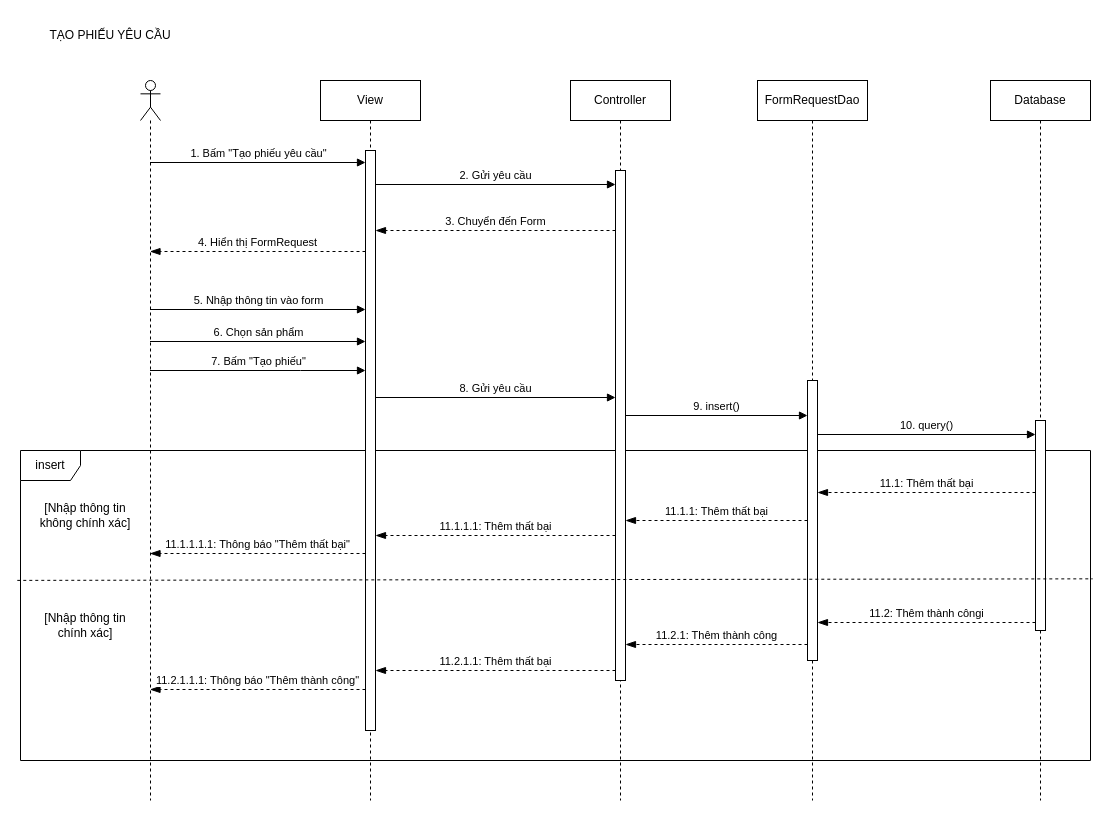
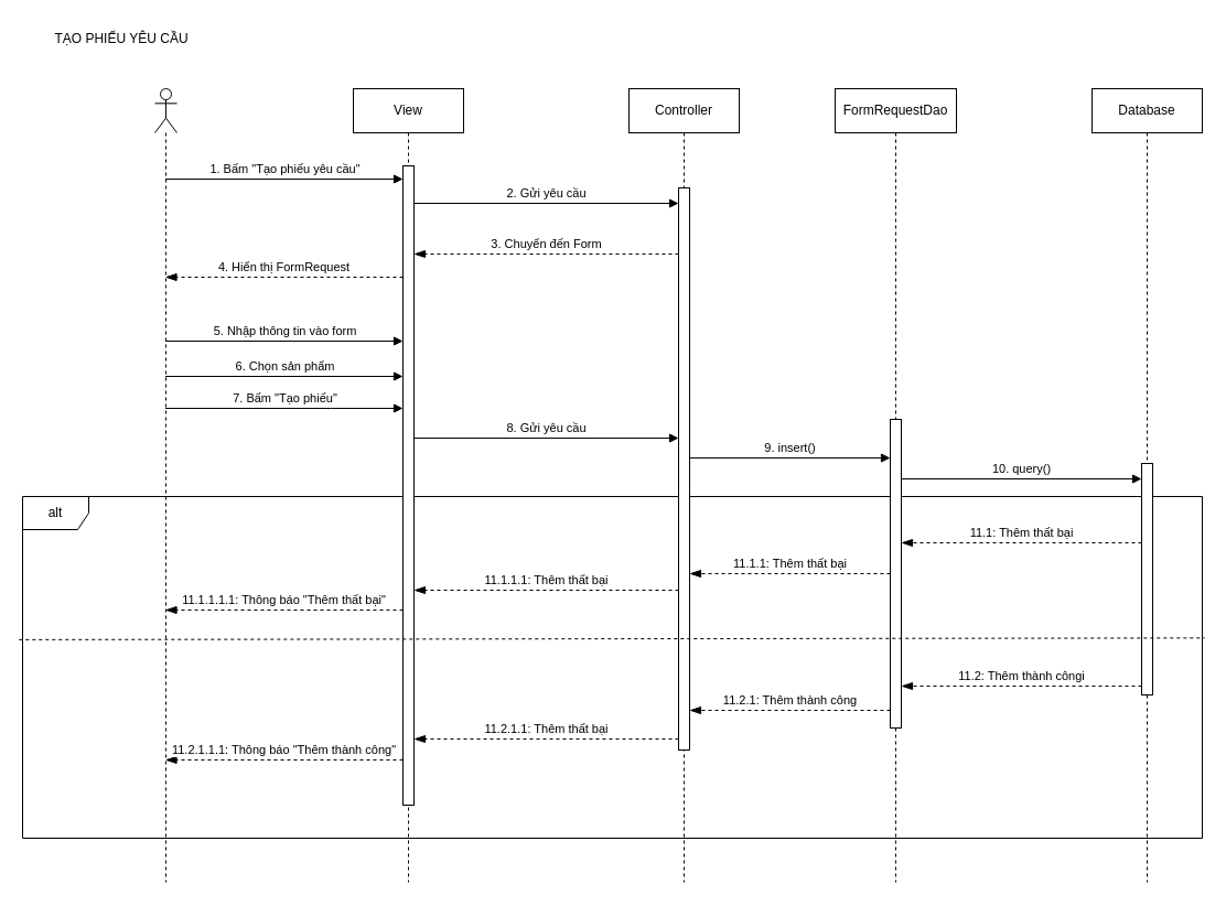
  <mxCell id="0" />
  <mxCell id="1" parent="0" />
- <mxCell id="2" value="insert" style="shape=umlFrame;whiteSpace=wrap;html=1;" vertex="1" parent="1"><mxGeometry x="20" y="450" width="1070" height="310" as="geometry" /></mxCell>
+ <mxCell id="2" value="alt" style="shape=umlFrame;whiteSpace=wrap;html=1;" vertex="1" parent="1"><mxGeometry x="20" y="450" width="1070" height="310" as="geometry" /></mxCell>
  <mxCell id="3" value="TẠO PHIẾU YÊU CẦU" style="text;html=1;strokeColor=none;fillColor=none;align=center;verticalAlign=middle;whiteSpace=wrap;rounded=0;" vertex="1" parent="1"><mxGeometry x="35" y="20" width="150" height="30" as="geometry" /></mxCell>
  <mxCell id="4" value="" style="shape=umlLifeline;participant=umlActor;perimeter=lifelinePerimeter;whiteSpace=wrap;html=1;container=1;collapsible=0;recursiveResize=0;verticalAlign=top;spacingTop=36;outlineConnect=0;" vertex="1" parent="1"><mxGeometry x="140" y="80" width="20" height="720" as="geometry" /></mxCell>
  <mxCell id="5" value="View" style="shape=umlLifeline;perimeter=lifelinePerimeter;whiteSpace=wrap;html=1;container=1;collapsible=0;recursiveResize=0;outlineConnect=0;" vertex="1" parent="1"><mxGeometry x="320" y="80" width="100" height="720" as="geometry" /></mxCell>
  <mxCell id="6" value="" style="html=1;points=[];perimeter=orthogonalPerimeter;" vertex="1" parent="5"><mxGeometry x="45" y="70" width="10" height="580" as="geometry" /></mxCell>
  <mxCell id="7" value="Controller" style="shape=umlLifeline;perimeter=lifelinePerimeter;whiteSpace=wrap;html=1;container=1;collapsible=0;recursiveResize=0;outlineConnect=0;" vertex="1" parent="1"><mxGeometry x="570" y="80" width="100" height="720" as="geometry" /></mxCell>
  <mxCell id="8" value="" style="html=1;points=[];perimeter=orthogonalPerimeter;" vertex="1" parent="7"><mxGeometry x="45" y="90" width="10" height="510" as="geometry" /></mxCell>
  <mxCell id="9" value="FormRequestDao" style="shape=umlLifeline;perimeter=lifelinePerimeter;whiteSpace=wrap;html=1;container=1;collapsible=0;recursiveResize=0;outlineConnect=0;" vertex="1" parent="1"><mxGeometry x="757" y="80" width="110" height="720" as="geometry" /></mxCell>
  <mxCell id="10" value="" style="html=1;points=[];perimeter=orthogonalPerimeter;" vertex="1" parent="9"><mxGeometry x="50" y="300" width="10" height="280" as="geometry" /></mxCell>
  <mxCell id="11" value="Database" style="shape=umlLifeline;perimeter=lifelinePerimeter;whiteSpace=wrap;html=1;container=1;collapsible=0;recursiveResize=0;outlineConnect=0;" vertex="1" parent="1"><mxGeometry x="990" y="80" width="100" height="720" as="geometry" /></mxCell>
  <mxCell id="12" value="" style="html=1;points=[];perimeter=orthogonalPerimeter;" vertex="1" parent="11"><mxGeometry x="45" y="340" width="10" height="210" as="geometry" /></mxCell>
  <mxCell id="13" value="1. Bấm &quot;Tạo phiếu yêu cầu&quot;" style="html=1;verticalAlign=bottom;endArrow=block;rounded=0;" edge="1" parent="1" target="6"><mxGeometry width="80" relative="1" as="geometry"><mxPoint x="149.5" y="162" as="sourcePoint" /><mxPoint x="369.5" y="162" as="targetPoint" /></mxGeometry></mxCell>
  <mxCell id="14" value="2. Gửi yêu cầu" style="html=1;verticalAlign=bottom;endArrow=block;rounded=0;" edge="1" parent="1"><mxGeometry width="80" relative="1" as="geometry"><mxPoint x="375" y="184" as="sourcePoint" /><mxPoint x="615" y="184" as="targetPoint" /></mxGeometry></mxCell>
  <mxCell id="15" value="3. Chuyển đến Form" style="html=1;verticalAlign=bottom;endArrow=blockThin;dashed=1;endSize=8;rounded=0;endFill=1;" edge="1" parent="1"><mxGeometry relative="1" as="geometry"><mxPoint x="615" y="230" as="sourcePoint" /><mxPoint x="375" y="230" as="targetPoint" /></mxGeometry></mxCell>
  <mxCell id="16" value="4. Hiển thị FormRequest" style="html=1;verticalAlign=bottom;endArrow=blockThin;dashed=1;endSize=8;rounded=0;endFill=1;" edge="1" parent="1" source="6"><mxGeometry relative="1" as="geometry"><mxPoint x="369.5" y="251" as="sourcePoint" /><mxPoint x="149.5" y="251" as="targetPoint" /></mxGeometry></mxCell>
  <mxCell id="17" value="5. Nhập thông tin vào form" style="html=1;verticalAlign=bottom;endArrow=block;rounded=0;" edge="1" parent="1" target="6"><mxGeometry width="80" relative="1" as="geometry"><mxPoint x="149.5" y="309" as="sourcePoint" /><mxPoint x="369.5" y="309" as="targetPoint" /></mxGeometry></mxCell>
  <mxCell id="18" value="6. Chọn sản phẩm" style="html=1;verticalAlign=bottom;endArrow=block;rounded=0;" edge="1" parent="1" target="6"><mxGeometry width="80" relative="1" as="geometry"><mxPoint x="149.5" y="341" as="sourcePoint" /><mxPoint x="369.5" y="341" as="targetPoint" /></mxGeometry></mxCell>
  <mxCell id="19" value="7. Bấm &quot;Tạo phiếu&quot;" style="html=1;verticalAlign=bottom;endArrow=block;rounded=0;" edge="1" parent="1" source="4" target="6"><mxGeometry width="80" relative="1" as="geometry"><mxPoint x="250" y="370" as="sourcePoint" /><mxPoint x="330" y="370" as="targetPoint" /><Array as="points"><mxPoint x="300" y="370" /></Array></mxGeometry></mxCell>
  <mxCell id="20" value="8. Gửi yêu cầu" style="html=1;verticalAlign=bottom;endArrow=block;rounded=0;" edge="1" parent="1" target="8"><mxGeometry width="80" relative="1" as="geometry"><mxPoint x="375" y="397" as="sourcePoint" /><mxPoint x="619.5" y="397" as="targetPoint" /></mxGeometry></mxCell>
  <mxCell id="21" value="9. insert()" style="html=1;verticalAlign=bottom;endArrow=block;rounded=0;" edge="1" parent="1"><mxGeometry width="80" relative="1" as="geometry"><mxPoint x="625" y="415" as="sourcePoint" /><mxPoint x="807" y="415" as="targetPoint" /></mxGeometry></mxCell>
  <mxCell id="22" value="10. query()" style="html=1;verticalAlign=bottom;endArrow=block;rounded=0;" edge="1" parent="1"><mxGeometry width="80" relative="1" as="geometry"><mxPoint x="817" y="434" as="sourcePoint" /><mxPoint x="1035" y="434" as="targetPoint" /></mxGeometry></mxCell>
  <mxCell id="23" value="11.1: Thêm thất bại&lt;span style=&quot;color: rgba(0 , 0 , 0 , 0) ; font-family: monospace ; font-size: 0px ; background-color: rgb(248 , 249 , 250)&quot;&gt;%3CmxGraphModel%3E%3Croot%3E%3CmxCell%20id%3D%220%22%2F%3E%3CmxCell%20id%3D%221%22%20parent%3D%220%22%2F%3E%3CmxCell%20id%3D%222%22%20value%3D%22Chuy%E1%BB%83n%20%C4%91%E1%BA%BFn%20Form%22%20style%3D%22html%3D1%3BverticalAlign%3Dbottom%3BendArrow%3DblockThin%3Bdashed%3D1%3BendSize%3D8%3Brounded%3D0%3BendFill%3D1%3B%22%20edge%3D%221%22%20parent%3D%221%22%3E%3CmxGeometry%20relative%3D%221%22%20as%3D%22geometry%22%3E%3CmxPoint%20x%3D%22579.5%22%20y%3D%22227%22%20as%3D%22sourcePoint%22%2F%3E%3CmxPoint%20x%3D%22329.5%22%20y%3D%22227%22%20as%3D%22targetPoint%22%2F%3E%3C%2FmxGeometry%3E%3C%2FmxCell%3E%3C%2Froot%3E%3C%2FmxGraphModel%3E&lt;/span&gt;" style="html=1;verticalAlign=bottom;endArrow=blockThin;dashed=1;endSize=8;rounded=0;endFill=1;" edge="1" parent="1"><mxGeometry relative="1" as="geometry"><mxPoint x="1035" y="492" as="sourcePoint" /><mxPoint x="817" y="492" as="targetPoint" /></mxGeometry></mxCell>
  <mxCell id="24" value="11.1.1: Thêm thất bại&lt;span style=&quot;color: rgba(0 , 0 , 0 , 0) ; font-family: monospace ; font-size: 0px ; background-color: rgb(248 , 249 , 250)&quot;&gt;%3CmxGraphModel%3E%3Croot%3E%3CmxCell%20id%3D%220%22%2F%3E%3CmxCell%20id%3D%221%22%20parent%3D%220%22%2F%3E%3CmxCell%20id%3D%222%22%20value%3D%22Chuy%E1%BB%83n%20%C4%91%E1%BA%BFn%20Form%22%20style%3D%22html%3D1%3BverticalAlign%3Dbottom%3BendArrow%3DblockThin%3Bdashed%3D1%3BendSize%3D8%3Brounded%3D0%3BendFill%3D1%3B%22%20edge%3D%221%22%20parent%3D%221%22%3E%3CmxGeometry%20relative%3D%221%22%20as%3D%22geometry%22%3E%3CmxPoint%20x%3D%22579.5%22%20y%3D%22227%22%20as%3D%22sourcePoint%22%2F%3E%3CmxPoint%20x%3D%22329.5%22%20y%3D%22227%22%20as%3D%22targetPoint%22%2F%3E%3C%2FmxGeometry%3E%3C%2FmxCell%3E%3C%2Froot%3E%3C%2FmxGraphModel%3E&lt;/span&gt;" style="html=1;verticalAlign=bottom;endArrow=blockThin;dashed=1;endSize=8;rounded=0;endFill=1;" edge="1" parent="1" source="10" target="8"><mxGeometry relative="1" as="geometry"><mxPoint x="811.5" y="514" as="sourcePoint" /><mxPoint x="619.5" y="514" as="targetPoint" /></mxGeometry></mxCell>
  <mxCell id="25" value="11.1.1.1: Thêm thất bại&lt;span style=&quot;color: rgba(0 , 0 , 0 , 0) ; font-family: monospace ; font-size: 0px ; background-color: rgb(248 , 249 , 250)&quot;&gt;%3CmxGraphModel%3E%3Croot%3E%3CmxCell%20id%3D%220%22%2F%3E%3CmxCell%20id%3D%221%22%20parent%3D%220%22%2F%3E%3CmxCell%20id%3D%222%22%20value%3D%22Chuy%E1%BB%83n%20%C4%91%E1%BA%BFn%20Form%22%20style%3D%22html%3D1%3BverticalAlign%3Dbottom%3BendArrow%3DblockThin%3Bdashed%3D1%3BendSize%3D8%3Brounded%3D0%3BendFill%3D1%3B%22%20edge%3D%221%22%20parent%3D%221%22%3E%3CmxGeometry%20relative%3D%221%22%20as%3D%22geometry%22%3E%3CmxPoint%20x%3D%22579.5%22%20y%3D%22227%22%20as%3D%22sourcePoint%22%2F%3E%3CmxPoint%20x%3D%22329.5%22%20y%3D%22227%22%20as%3D%22targetPoint%22%2F%3E%3C%2FmxGeometry%3E%3C%2FmxCell%3E%3C%2Froot%3E%3C%2FmxGraphModel%3E&lt;/span&gt;" style="html=1;verticalAlign=bottom;endArrow=blockThin;dashed=1;endSize=8;rounded=0;endFill=1;" edge="1" parent="1"><mxGeometry relative="1" as="geometry"><mxPoint x="615" y="535" as="sourcePoint" /><mxPoint x="375" y="535" as="targetPoint" /></mxGeometry></mxCell>
  <mxCell id="26" value="11.1.1.1.1: Thông báo &quot;Thêm thất bại&quot;&lt;span style=&quot;color: rgba(0 , 0 , 0 , 0) ; font-family: monospace ; font-size: 0px ; background-color: rgb(248 , 249 , 250)&quot;&gt;%3CmxGraphModel%3E%3Croot%3E%3CmxCell%20id%3D%220%22%2F%3E%3CmxCell%20id%3D%221%22%20parent%3D%220%22%2F%3E%3CmxCell%20id%3D%222%22%20value%3D%22Chuy%E1%BB%83n%20%C4%91%E1%BA%BFn%20Form%22%20style%3D%22html%3D1%3BverticalAlign%3Dbottom%3BendArrow%3DblockThin%3Bdashed%3D1%3BendSize%3D8%3Brounded%3D0%3BendFill%3D1%3B%22%20edge%3D%221%22%20parent%3D%221%22%3E%3CmxGeometry%20relative%3D%221%22%20as%3D%22geometry%22%3E%3CmxPoint%20x%3D%22579.5%22%20y%3D%22227%22%20as%3D%22sourcePoint%22%2F%3E%3CmxPoint%20x%3D%22329.5%22%20y%3D%22227%22%20as%3D%22targetPoint%22%2F%3E%3C%2FmxGeometry%3E%3C%2FmxCell%3E%3C%2Froot%3E%3C%2FmxGraphModel%3E thi&lt;/span&gt;" style="html=1;verticalAlign=bottom;endArrow=blockThin;dashed=1;endSize=8;rounded=0;endFill=1;" edge="1" parent="1" source="6"><mxGeometry relative="1" as="geometry"><mxPoint x="369.5" y="553" as="sourcePoint" /><mxPoint x="149.5" y="553" as="targetPoint" /></mxGeometry></mxCell>
  <mxCell id="27" value="11.2: Thêm thành côngi&lt;span style=&quot;color: rgba(0 , 0 , 0 , 0) ; font-family: monospace ; font-size: 0px ; background-color: rgb(248 , 249 , 250)&quot;&gt;%3CmxGraphModel%3E%3Croot%3E%3CmxCell%20id%3D%220%22%2F%3E%3CmxCell%20id%3D%221%22%20parent%3D%220%22%2F%3E%3CmxCell%20id%3D%222%22%20value%3D%22Chuy%E1%BB%83n%20%C4%91%E1%BA%BFn%20Form%22%20style%3D%22html%3D1%3BverticalAlign%3Dbottom%3BendArrow%3DblockThin%3Bdashed%3D1%3BendSize%3D8%3Brounded%3D0%3BendFill%3D1%3B%22%20edge%3D%221%22%20parent%3D%221%22%3E%3CmxGeometry%20relative%3D%221%22%20as%3D%22geometry%22%3E%3CmxPoint%20x%3D%22579.5%22%20y%3D%22227%22%20as%3D%22sourcePoint%22%2F%3E%3CmxPoint%20x%3D%22329.5%22%20y%3D%22227%22%20as%3D%22targetPoint%22%2F%3E%3C%2FmxGeometry%3E%3C%2FmxCell%3E%3C%2Froot%3E%3C%2FmxGraphModel%3E&lt;/span&gt;" style="html=1;verticalAlign=bottom;endArrow=blockThin;dashed=1;endSize=8;rounded=0;endFill=1;" edge="1" parent="1"><mxGeometry relative="1" as="geometry"><mxPoint x="1035" y="622" as="sourcePoint" /><mxPoint x="817" y="622" as="targetPoint" /></mxGeometry></mxCell>
  <mxCell id="28" value="11.2.1: Thêm thành công&lt;span style=&quot;color: rgba(0 , 0 , 0 , 0) ; font-family: monospace ; font-size: 0px ; background-color: rgb(248 , 249 , 250)&quot;&gt;%3CmxGraphModel%3E%3Croot%3E%3CmxCell%20id%3D%220%22%2F%3E%3CmxCell%20id%3D%221%22%20parent%3D%220%22%2F%3E%3CmxCell%20id%3D%222%22%20value%3D%22Chuy%E1%BB%83n%20%C4%91%E1%BA%BFn%20Form%22%20style%3D%22html%3D1%3BverticalAlign%3Dbottom%3BendArrow%3DblockThin%3Bdashed%3D1%3BendSize%3D8%3Brounded%3D0%3BendFill%3D1%3B%22%20edge%3D%221%22%20parent%3D%221%22%3E%3CmxGeometry%20relative%3D%221%22%20as%3D%22geometry%22%3E%3CmxPoint%20x%3D%22579.5%22%20y%3D%22227%22%20as%3D%22sourcePoint%22%2F%3E%3CmxPoint%20x%3D%22329.5%22%20y%3D%22227%22%20as%3D%22targetPoint%22%2F%3E%3C%2FmxGeometry%3E%3C%2FmxCell%3E%3C%2Froot%3E%3C%2FmxGraphModel%3E&lt;/span&gt;" style="html=1;verticalAlign=bottom;endArrow=blockThin;dashed=1;endSize=8;rounded=0;endFill=1;" edge="1" parent="1"><mxGeometry relative="1" as="geometry"><mxPoint x="807" y="644" as="sourcePoint" /><mxPoint x="625" y="644" as="targetPoint" /></mxGeometry></mxCell>
  <mxCell id="29" value="11.2.1.1: Thêm thất bại&lt;span style=&quot;color: rgba(0 , 0 , 0 , 0) ; font-family: monospace ; font-size: 0px ; background-color: rgb(248 , 249 , 250)&quot;&gt;%3CmxGraphModel%3E%3Croot%3E%3CmxCell%20id%3D%220%22%2F%3E%3CmxCell%20id%3D%221%22%20parent%3D%220%22%2F%3E%3CmxCell%20id%3D%222%22%20value%3D%22Chuy%E1%BB%83n%20%C4%91%E1%BA%BFn%20Form%22%20style%3D%22html%3D1%3BverticalAlign%3Dbottom%3BendArrow%3DblockThin%3Bdashed%3D1%3BendSize%3D8%3Brounded%3D0%3BendFill%3D1%3B%22%20edge%3D%221%22%20parent%3D%221%22%3E%3CmxGeometry%20relative%3D%221%22%20as%3D%22geometry%22%3E%3CmxPoint%20x%3D%22579.5%22%20y%3D%22227%22%20as%3D%22sourcePoint%22%2F%3E%3CmxPoint%20x%3D%22329.5%22%20y%3D%22227%22%20as%3D%22targetPoint%22%2F%3E%3C%2FmxGeometry%3E%3C%2FmxCell%3E%3C%2Froot%3E%3C%2FmxGraphModel%3E&lt;/span&gt;" style="html=1;verticalAlign=bottom;endArrow=blockThin;dashed=1;endSize=8;rounded=0;endFill=1;" edge="1" parent="1"><mxGeometry relative="1" as="geometry"><mxPoint x="615" y="670" as="sourcePoint" /><mxPoint x="375" y="670" as="targetPoint" /></mxGeometry></mxCell>
  <mxCell id="30" value="11.2.1.1.1: Thông báo &quot;Thêm thành công&quot;&lt;span style=&quot;color: rgba(0 , 0 , 0 , 0) ; font-family: monospace ; font-size: 0px ; background-color: rgb(248 , 249 , 250)&quot;&gt;%3CmxGraphModel%3E%3Croot%3E%3CmxCell%20id%3D%220%22%2F%3E%3CmxCell%20id%3D%221%22%20parent%3D%220%22%2F%3E%3CmxCell%20id%3D%222%22%20value%3D%22Chuy%E1%BB%83n%20%C4%91%E1%BA%BFn%20Form%22%20style%3D%22html%3D1%3BverticalAlign%3Dbottom%3BendArrow%3DblockThin%3Bdashed%3D1%3BendSize%3D8%3Brounded%3D0%3BendFill%3D1%3B%22%20edge%3D%221%22%20parent%3D%221%22%3E%3CmxGeometry%20relative%3D%221%22%20as%3D%22geometry%22%3E%3CmxPoint%20x%3D%22579.5%22%20y%3D%22227%22%20as%3D%22sourcePoint%22%2F%3E%3CmxPoint%20x%3D%22329.5%22%20y%3D%22227%22%20as%3D%22targetPoint%22%2F%3E%3C%2FmxGeometry%3E%3C%2FmxCell%3E%3C%2Froot%3E%3C%2FmxGraphModel%3E&lt;/span&gt;" style="html=1;verticalAlign=bottom;endArrow=blockThin;dashed=1;endSize=8;rounded=0;endFill=1;" edge="1" parent="1" source="6"><mxGeometry relative="1" as="geometry"><mxPoint x="369.5" y="689" as="sourcePoint" /><mxPoint x="149.5" y="689" as="targetPoint" /></mxGeometry></mxCell>
  <mxCell id="31" value="" style="endArrow=none;dashed=1;html=1;rounded=0;exitX=-0.003;exitY=0.419;exitDx=0;exitDy=0;exitPerimeter=0;entryX=1.002;entryY=0.414;entryDx=0;entryDy=0;entryPerimeter=0;" edge="1" parent="1" source="2" target="2"><mxGeometry width="50" height="50" relative="1" as="geometry"><mxPoint x="570" y="720" as="sourcePoint" /><mxPoint x="620" y="670" as="targetPoint" /></mxGeometry></mxCell>
- <mxCell id="32" value="[Nhập thông tin không chính xác]" style="text;html=1;strokeColor=none;fillColor=none;align=center;verticalAlign=middle;whiteSpace=wrap;rounded=0;" vertex="1" parent="1"><mxGeometry x="30" y="500" width="110" height="30" as="geometry" /></mxCell>
- <mxCell id="33" value="[Nhập thông tin chính xác]" style="text;html=1;strokeColor=none;fillColor=none;align=center;verticalAlign=middle;whiteSpace=wrap;rounded=0;" vertex="1" parent="1"><mxGeometry x="30" y="610" width="110" height="30" as="geometry" /></mxCell>
